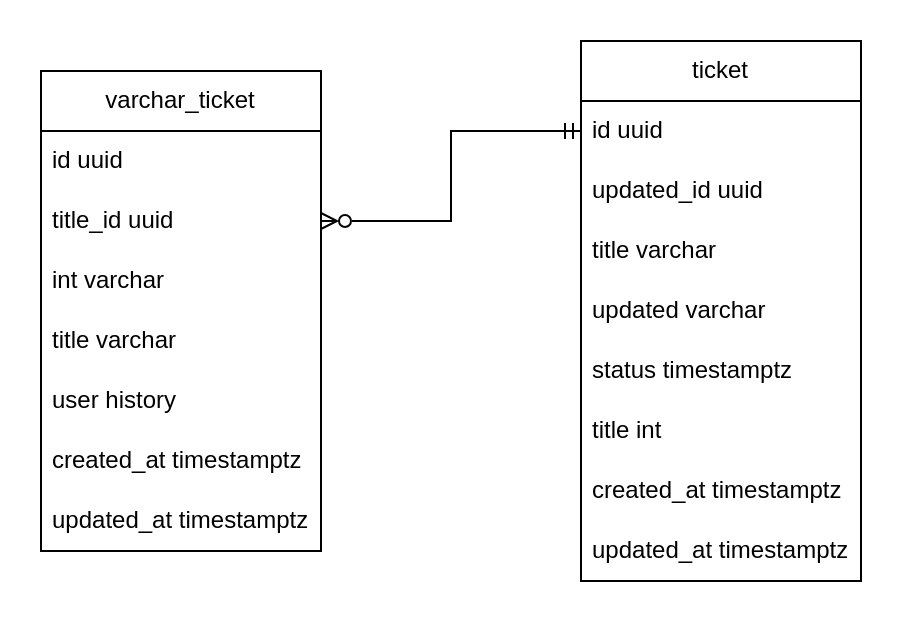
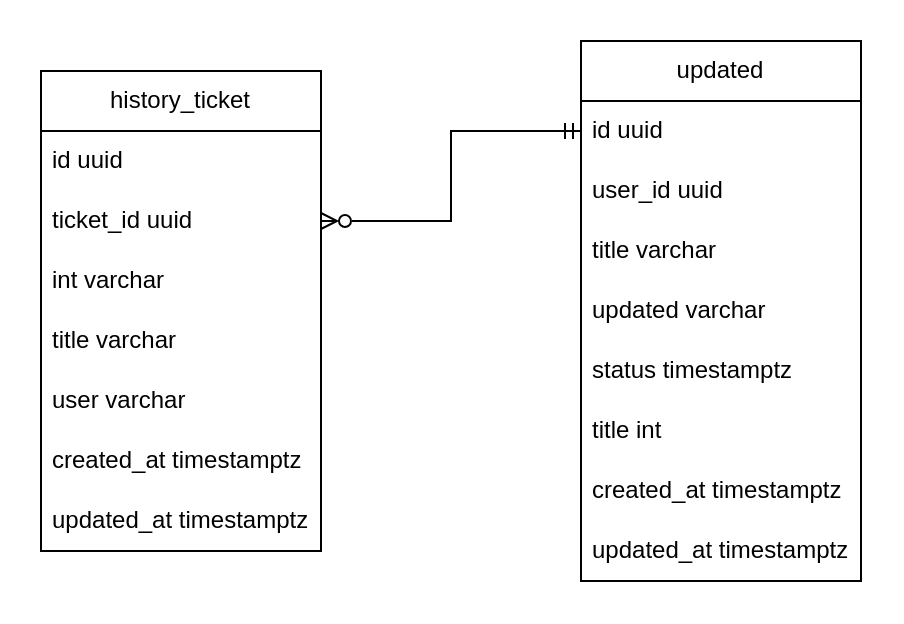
  <mxCell id="0" />
  <mxCell id="1" parent="0" />
- <mxCell id="2" value="ticket" style="swimlane;fontStyle=0;childLayout=stackLayout;horizontal=1;startSize=30;horizontalStack=0;resizeParent=1;resizeParentMax=0;resizeLast=0;collapsible=1;marginBottom=0;whiteSpace=wrap;html=1;" vertex="1" parent="1"><mxGeometry x="290" y="20" width="140" height="270" as="geometry" /></mxCell>
+ <mxCell id="2" value="updated" style="swimlane;fontStyle=0;childLayout=stackLayout;horizontal=1;startSize=30;horizontalStack=0;resizeParent=1;resizeParentMax=0;resizeLast=0;collapsible=1;marginBottom=0;whiteSpace=wrap;html=1;" vertex="1" parent="1"><mxGeometry x="290" y="20" width="140" height="270" as="geometry" /></mxCell>
  <mxCell id="3" value="id uuid" style="text;strokeColor=none;fillColor=none;align=left;verticalAlign=middle;spacingLeft=4;spacingRight=4;overflow=hidden;points=[[0,0.5],[1,0.5]];portConstraint=eastwest;rotatable=0;whiteSpace=wrap;html=1;" vertex="1" parent="2"><mxGeometry y="30" width="140" height="30" as="geometry" /></mxCell>
- <mxCell id="4" value="updated_id uuid" style="text;strokeColor=none;fillColor=none;align=left;verticalAlign=middle;spacingLeft=4;spacingRight=4;overflow=hidden;points=[[0,0.5],[1,0.5]];portConstraint=eastwest;rotatable=0;whiteSpace=wrap;html=1;" vertex="1" parent="2"><mxGeometry y="60" width="140" height="30" as="geometry" /></mxCell>
+ <mxCell id="4" value="user_id uuid" style="text;strokeColor=none;fillColor=none;align=left;verticalAlign=middle;spacingLeft=4;spacingRight=4;overflow=hidden;points=[[0,0.5],[1,0.5]];portConstraint=eastwest;rotatable=0;whiteSpace=wrap;html=1;" vertex="1" parent="2"><mxGeometry y="60" width="140" height="30" as="geometry" /></mxCell>
  <mxCell id="5" value="title varchar" style="text;strokeColor=none;fillColor=none;align=left;verticalAlign=middle;spacingLeft=4;spacingRight=4;overflow=hidden;points=[[0,0.5],[1,0.5]];portConstraint=eastwest;rotatable=0;whiteSpace=wrap;html=1;" vertex="1" parent="2"><mxGeometry y="90" width="140" height="30" as="geometry" /></mxCell>
  <mxCell id="6" value="updated varchar" style="text;strokeColor=none;fillColor=none;align=left;verticalAlign=middle;spacingLeft=4;spacingRight=4;overflow=hidden;points=[[0,0.5],[1,0.5]];portConstraint=eastwest;rotatable=0;whiteSpace=wrap;html=1;" vertex="1" parent="2"><mxGeometry y="120" width="140" height="30" as="geometry" /></mxCell>
  <mxCell id="7" value="status timestamptz" style="text;strokeColor=none;fillColor=none;align=left;verticalAlign=middle;spacingLeft=4;spacingRight=4;overflow=hidden;points=[[0,0.5],[1,0.5]];portConstraint=eastwest;rotatable=0;whiteSpace=wrap;html=1;" vertex="1" parent="2"><mxGeometry y="150" width="140" height="30" as="geometry" /></mxCell>
  <mxCell id="8" value="title int" style="text;strokeColor=none;fillColor=none;align=left;verticalAlign=middle;spacingLeft=4;spacingRight=4;overflow=hidden;points=[[0,0.5],[1,0.5]];portConstraint=eastwest;rotatable=0;whiteSpace=wrap;html=1;" vertex="1" parent="2"><mxGeometry y="180" width="140" height="30" as="geometry" /></mxCell>
  <mxCell id="9" value="created_at timestamptz" style="text;strokeColor=none;fillColor=none;align=left;verticalAlign=middle;spacingLeft=4;spacingRight=4;overflow=hidden;points=[[0,0.5],[1,0.5]];portConstraint=eastwest;rotatable=0;whiteSpace=wrap;html=1;" vertex="1" parent="2"><mxGeometry y="210" width="140" height="30" as="geometry" /></mxCell>
  <mxCell id="10" value="updated_at timestamptz" style="text;strokeColor=none;fillColor=none;align=left;verticalAlign=middle;spacingLeft=4;spacingRight=4;overflow=hidden;points=[[0,0.5],[1,0.5]];portConstraint=eastwest;rotatable=0;whiteSpace=wrap;html=1;" vertex="1" parent="2"><mxGeometry y="240" width="140" height="30" as="geometry" /></mxCell>
- <mxCell id="11" value="varchar_ticket" style="swimlane;fontStyle=0;childLayout=stackLayout;horizontal=1;startSize=30;horizontalStack=0;resizeParent=1;resizeParentMax=0;resizeLast=0;collapsible=1;marginBottom=0;whiteSpace=wrap;html=1;" vertex="1" parent="1"><mxGeometry x="20" y="35" width="140" height="240" as="geometry" /></mxCell>
+ <mxCell id="11" value="history_ticket" style="swimlane;fontStyle=0;childLayout=stackLayout;horizontal=1;startSize=30;horizontalStack=0;resizeParent=1;resizeParentMax=0;resizeLast=0;collapsible=1;marginBottom=0;whiteSpace=wrap;html=1;" vertex="1" parent="1"><mxGeometry x="20" y="35" width="140" height="240" as="geometry" /></mxCell>
  <mxCell id="12" value="id uuid" style="text;strokeColor=none;fillColor=none;align=left;verticalAlign=middle;spacingLeft=4;spacingRight=4;overflow=hidden;points=[[0,0.5],[1,0.5]];portConstraint=eastwest;rotatable=0;whiteSpace=wrap;html=1;" vertex="1" parent="11"><mxGeometry y="30" width="140" height="30" as="geometry" /></mxCell>
- <mxCell id="13" value="title_id uuid" style="text;strokeColor=none;fillColor=none;align=left;verticalAlign=middle;spacingLeft=4;spacingRight=4;overflow=hidden;points=[[0,0.5],[1,0.5]];portConstraint=eastwest;rotatable=0;whiteSpace=wrap;html=1;" vertex="1" parent="11"><mxGeometry y="60" width="140" height="30" as="geometry" /></mxCell>
+ <mxCell id="13" value="ticket_id uuid" style="text;strokeColor=none;fillColor=none;align=left;verticalAlign=middle;spacingLeft=4;spacingRight=4;overflow=hidden;points=[[0,0.5],[1,0.5]];portConstraint=eastwest;rotatable=0;whiteSpace=wrap;html=1;" vertex="1" parent="11"><mxGeometry y="60" width="140" height="30" as="geometry" /></mxCell>
  <mxCell id="14" value="int varchar" style="text;strokeColor=none;fillColor=none;align=left;verticalAlign=middle;spacingLeft=4;spacingRight=4;overflow=hidden;points=[[0,0.5],[1,0.5]];portConstraint=eastwest;rotatable=0;whiteSpace=wrap;html=1;" vertex="1" parent="11"><mxGeometry y="90" width="140" height="30" as="geometry" /></mxCell>
  <mxCell id="15" value="title varchar" style="text;strokeColor=none;fillColor=none;align=left;verticalAlign=middle;spacingLeft=4;spacingRight=4;overflow=hidden;points=[[0,0.5],[1,0.5]];portConstraint=eastwest;rotatable=0;whiteSpace=wrap;html=1;" vertex="1" parent="11"><mxGeometry y="120" width="140" height="30" as="geometry" /></mxCell>
- <mxCell id="16" value="user history" style="text;strokeColor=none;fillColor=none;align=left;verticalAlign=middle;spacingLeft=4;spacingRight=4;overflow=hidden;points=[[0,0.5],[1,0.5]];portConstraint=eastwest;rotatable=0;whiteSpace=wrap;html=1;" vertex="1" parent="11"><mxGeometry y="150" width="140" height="30" as="geometry" /></mxCell>
+ <mxCell id="16" value="user varchar" style="text;strokeColor=none;fillColor=none;align=left;verticalAlign=middle;spacingLeft=4;spacingRight=4;overflow=hidden;points=[[0,0.5],[1,0.5]];portConstraint=eastwest;rotatable=0;whiteSpace=wrap;html=1;" vertex="1" parent="11"><mxGeometry y="150" width="140" height="30" as="geometry" /></mxCell>
  <mxCell id="17" value="created_at timestamptz" style="text;strokeColor=none;fillColor=none;align=left;verticalAlign=middle;spacingLeft=4;spacingRight=4;overflow=hidden;points=[[0,0.5],[1,0.5]];portConstraint=eastwest;rotatable=0;whiteSpace=wrap;html=1;" vertex="1" parent="11"><mxGeometry y="180" width="140" height="30" as="geometry" /></mxCell>
  <mxCell id="18" value="updated_at timestamptz" style="text;strokeColor=none;fillColor=none;align=left;verticalAlign=middle;spacingLeft=4;spacingRight=4;overflow=hidden;points=[[0,0.5],[1,0.5]];portConstraint=eastwest;rotatable=0;whiteSpace=wrap;html=1;" vertex="1" parent="11"><mxGeometry y="210" width="140" height="30" as="geometry" /></mxCell>
  <mxCell id="19" style="edgeStyle=orthogonalEdgeStyle;rounded=0;orthogonalLoop=1;jettySize=auto;html=1;exitX=0;exitY=0.5;exitDx=0;exitDy=0;entryX=1;entryY=0.5;entryDx=0;entryDy=0;endArrow=ERzeroToMany;endFill=0;startArrow=ERmandOne;startFill=0;" edge="1" parent="1" source="3" target="13"><mxGeometry relative="1" as="geometry" /></mxCell>
